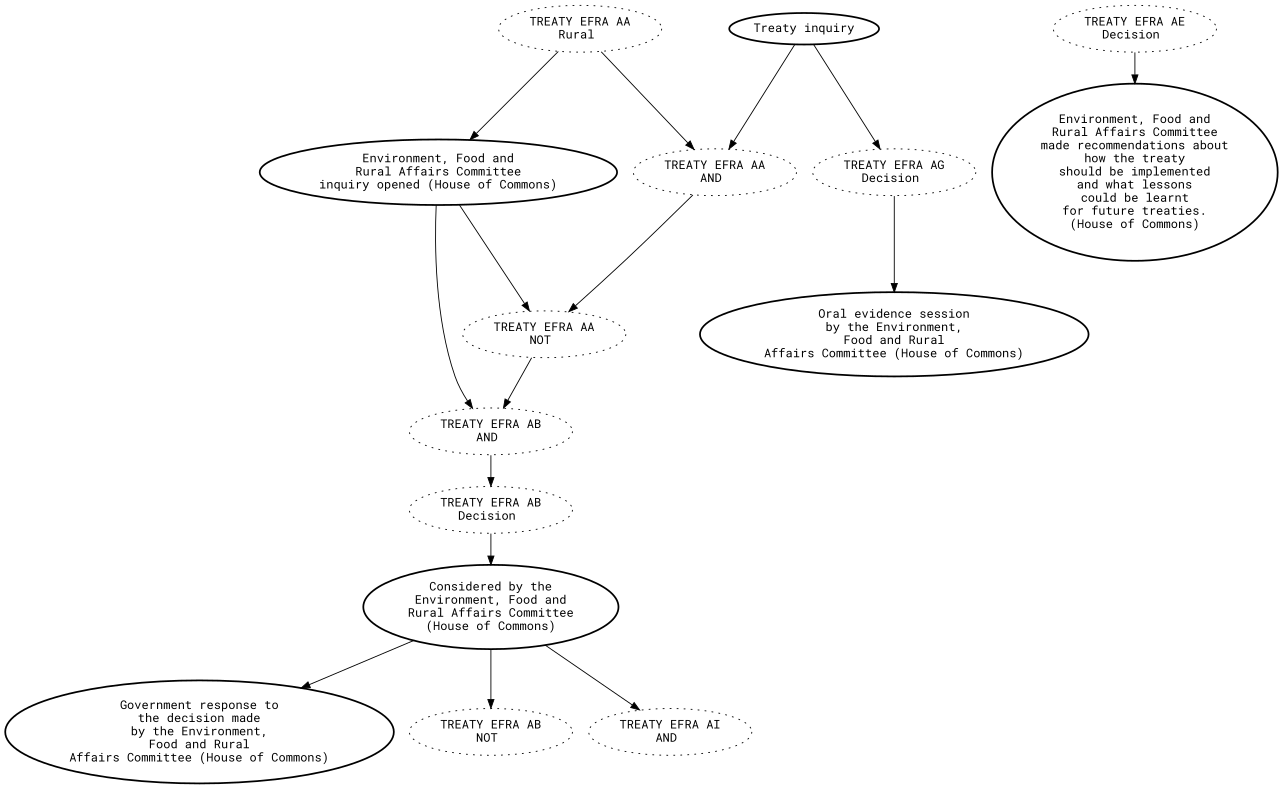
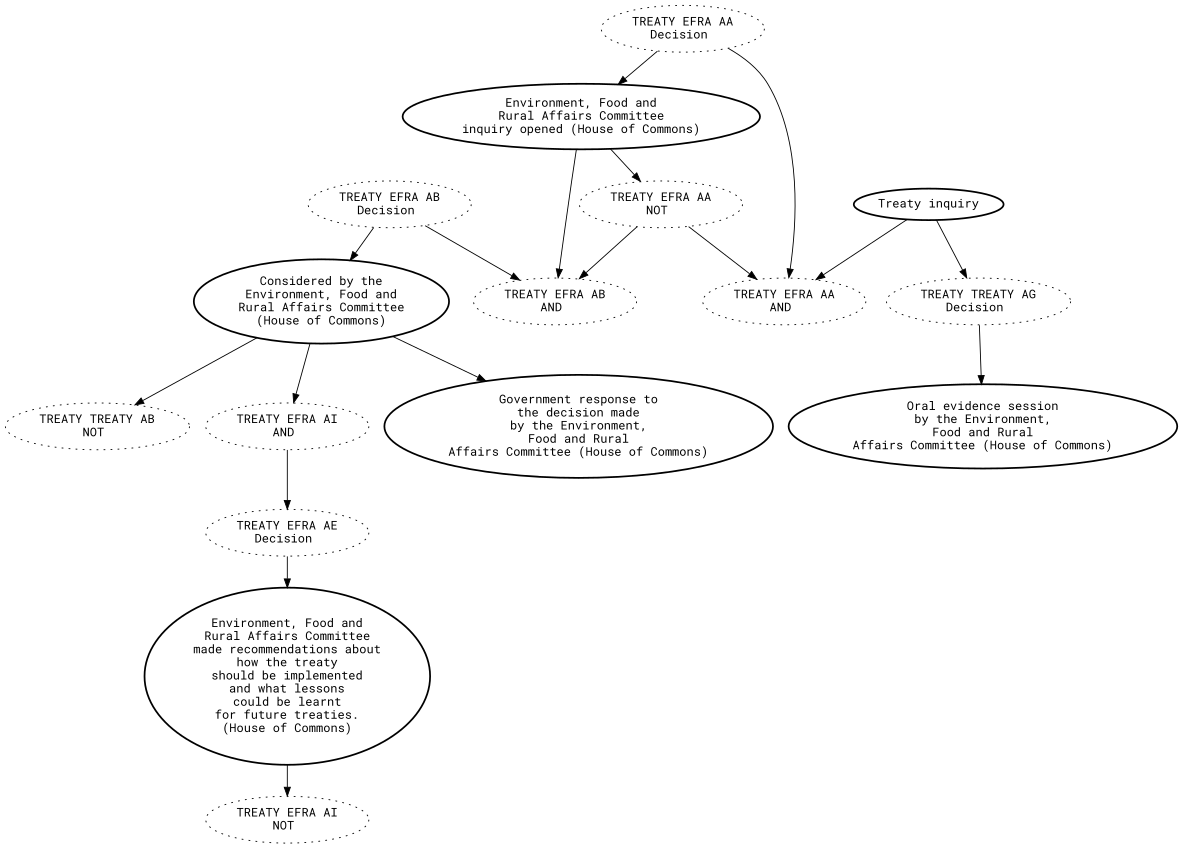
  digraph {
    fontname="Roboto Mono"
    node [fontname="Roboto Mono" style=dotted]
    edge [color=black fontname="Roboto Mono" style=solid]
-   n1 [label="TREATY EFRA AA\nRural "]
+   n1 [label="TREATY EFRA AA\nDecision "]
    n2 [label="Environment, Food and\nRural Affairs Committee\ninquiry opened (House of Commons)" style=bold]
    n3 [label="TREATY EFRA AA\nAND "]
    n4 [label="TREATY EFRA AA\nNOT "]
    n5 [label="TREATY EFRA AB\nAND "]
    n6 [label="TREATY EFRA AB\nDecision "]
    n7 [label="Considered by the\nEnvironment, Food and\nRural Affairs Committee\n(House of Commons)" style=bold]
    n8 [label="Government response to\nthe decision made\nby the Environment,\nFood and Rural\nAffairs Committee (House of Commons)" style=bold]
-   n9 [label="TREATY EFRA AB\nNOT "]
+   n9 [label="TREATY TREATY AB\nNOT "]
    n10 [label="TREATY EFRA AI\nAND "]
    n11 [label="TREATY EFRA AE\nDecision "]
    n12 [label="Treaty inquiry" style=bold]
-   n13 [label="TREATY EFRA AG\nDecision "]
+   n13 [label="TREATY TREATY AG\nDecision "]
    n14 [label="Oral evidence session\nby the Environment,\nFood and Rural\nAffairs Committee (House of Commons)" style=bold]
    n15 [label="Environment, Food and\nRural Affairs Committee\nmade recommendations about\nhow the treaty\nshould be implemented\nand what lessons\ncould be learnt\nfor future treaties.\n(House of Commons)" style=bold]
+   n16 [label="TREATY EFRA AI\nNOT "]
    n1 -> n2
    n1 -> n3
    n2 -> n4
    n2 -> n5
-   n3 -> n4
+   n4 -> n3
    n4 -> n5
-   n5 -> n6
+   n6 -> n5
    n6 -> n7
    n7 -> n8
    n7 -> n9
    n7 -> n10
+   n10 -> n11
    n11 -> n15
    n12 -> n3
    n12 -> n13
    n13 -> n14
+   n15 -> n16
  }
